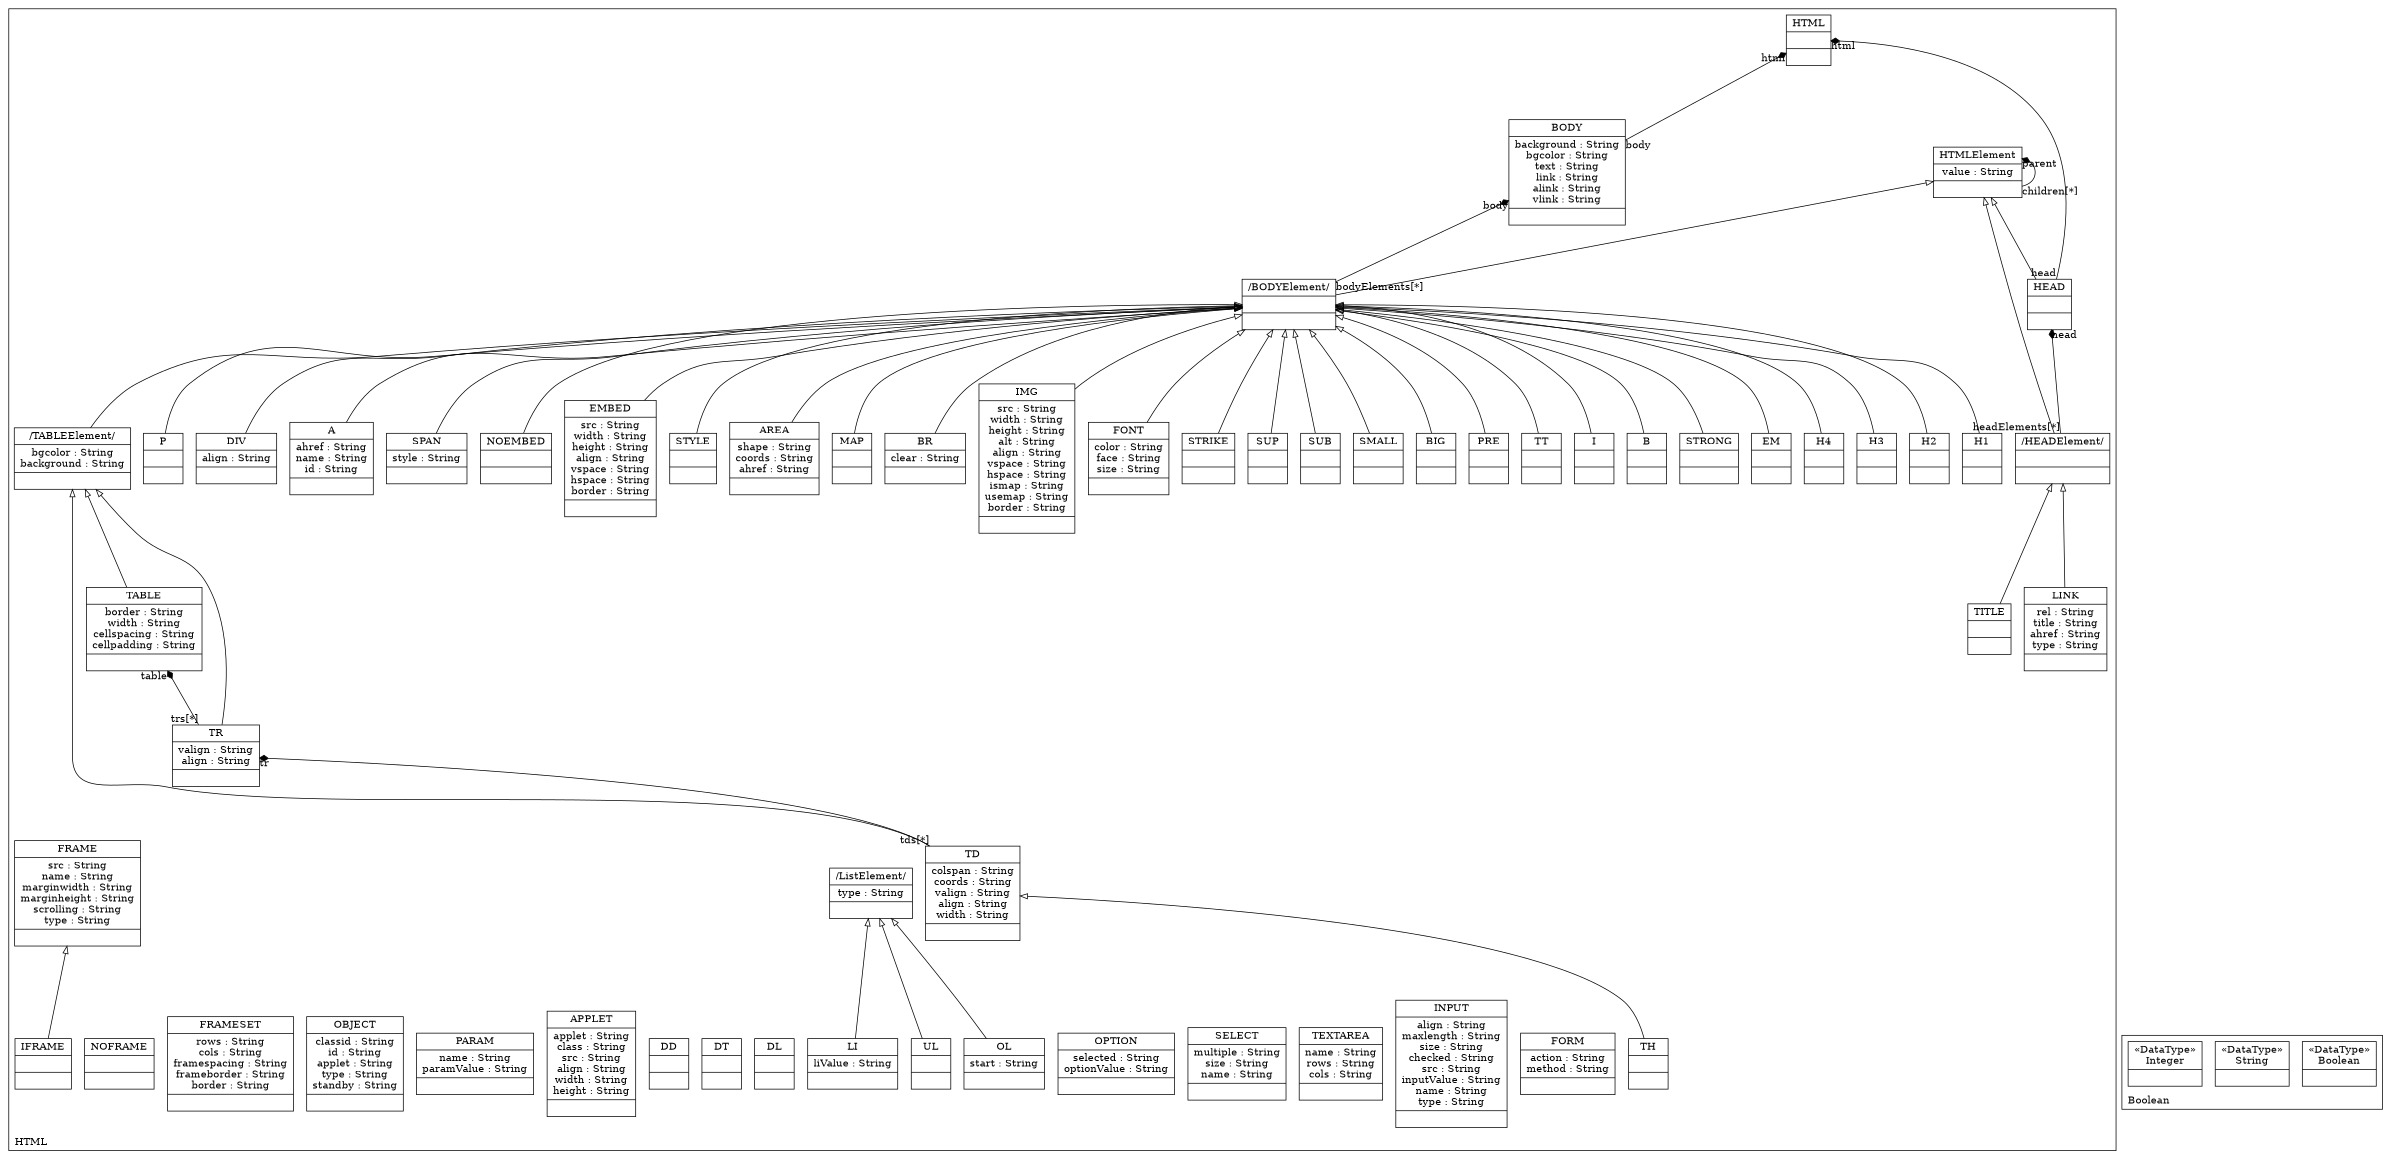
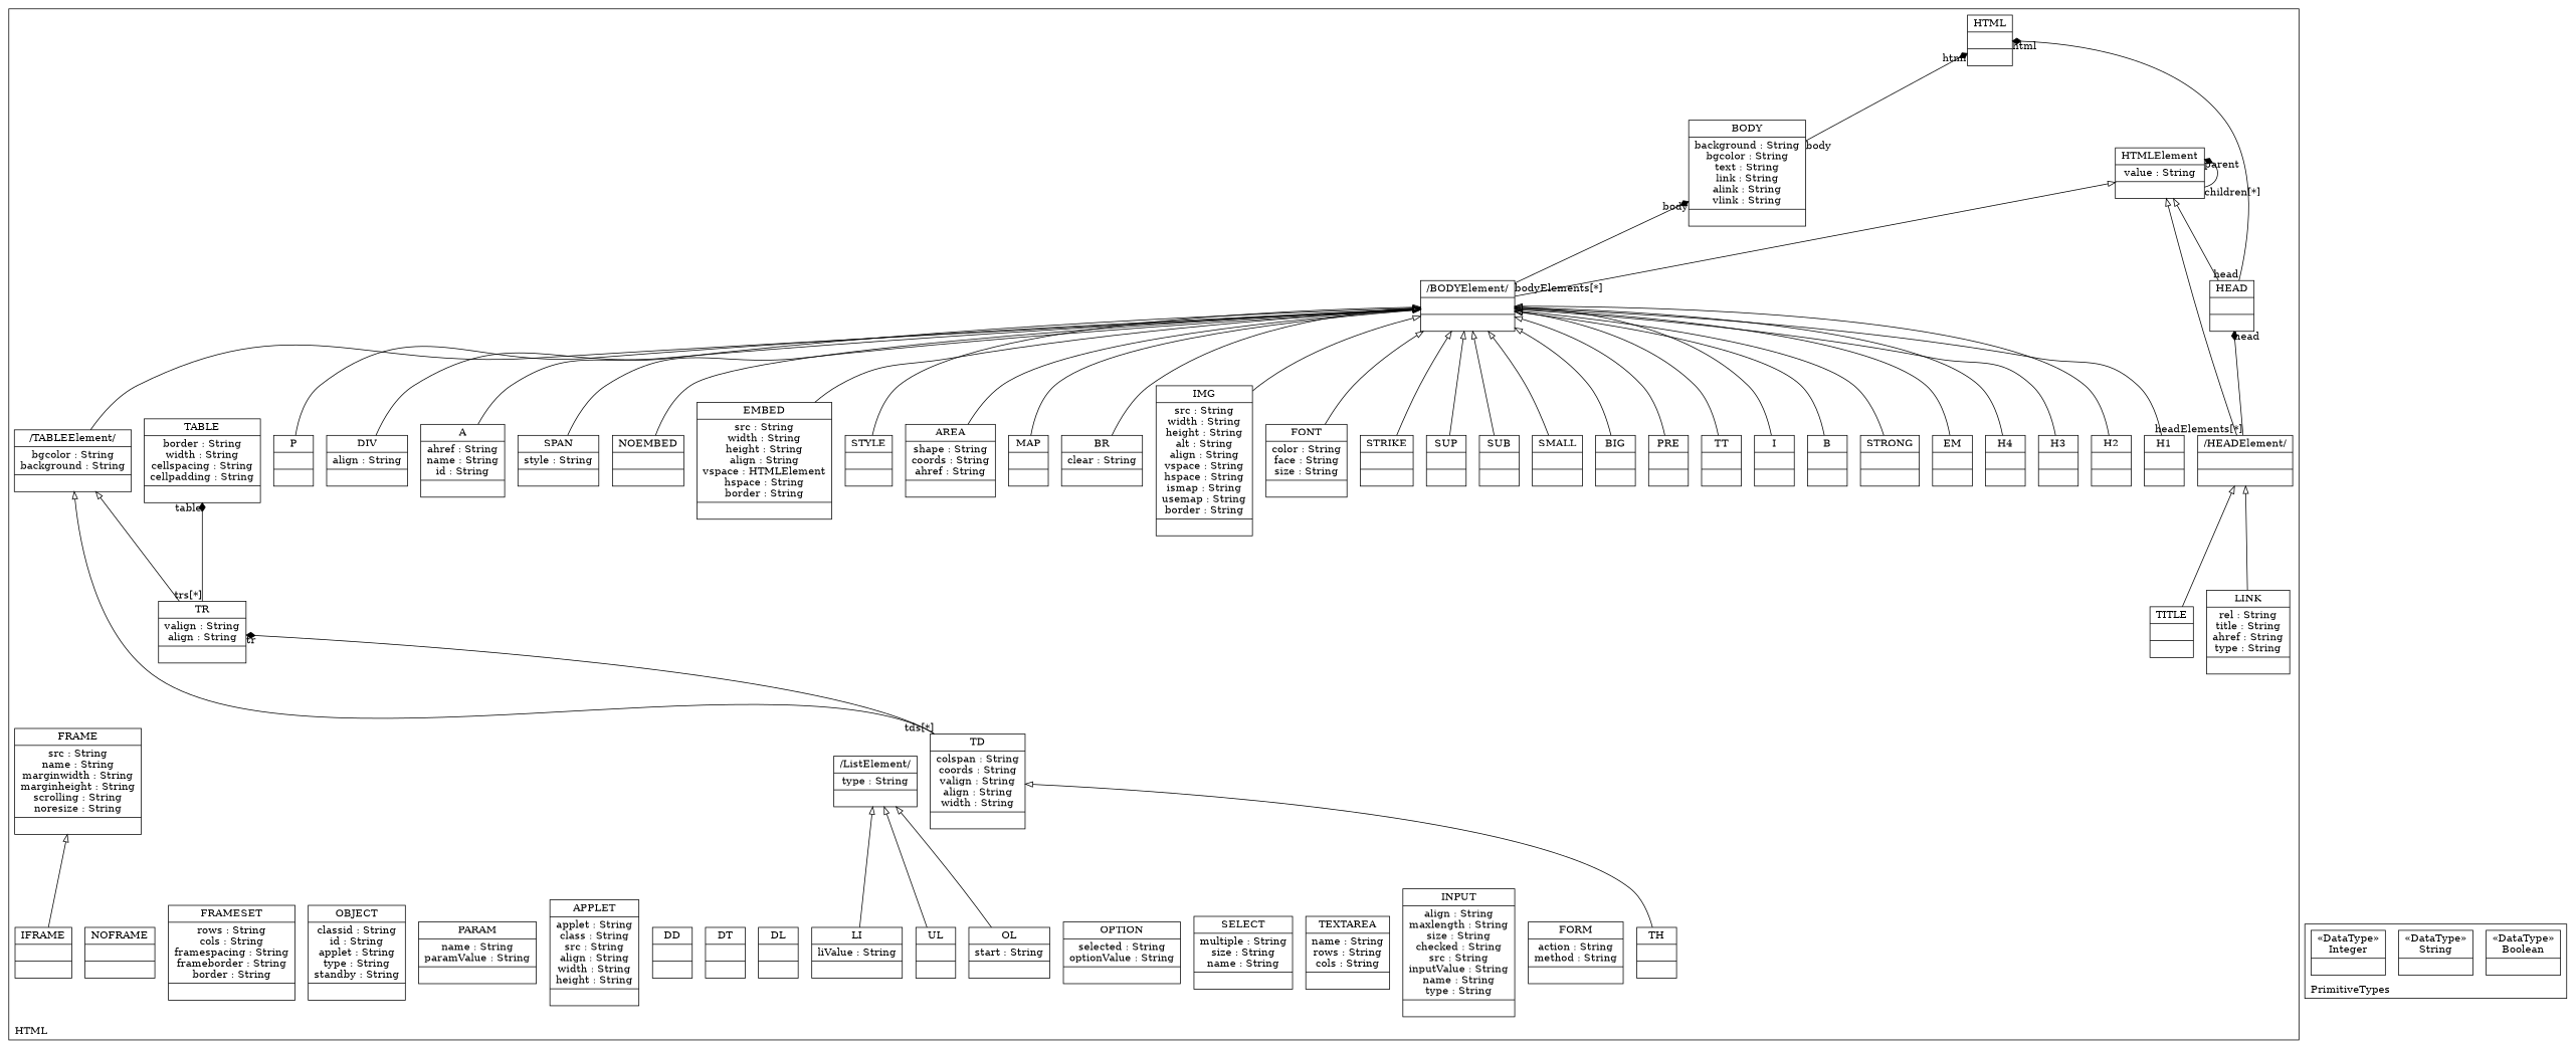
  digraph {
    compound=true
    labeljust=l
    labelloc=t
    nodeSep=0.75
    rankdir=BT
    node [shape=record]
    edge [arrowhead=onormal constraint=true group=BODYElement minlen=2]
    n1 [label="{HTML| | }"]
    n2 [label="{HTMLElement|value : String| }"]
    n3 [label="{HEAD| | }"]
    n4 [label="{/HEADElement/| | }"]
    n5 [label="{LINK|rel : String\ntitle : String\nahref : String\ntype : String| }"]
    n6 [label="{TITLE| | }"]
    n7 [label="{BODY|background : String\nbgcolor : String\ntext : String\nlink : String\nalink : String\nvlink : String| }"]
    n8 [label="{/BODYElement/| | }"]
    n9 [label="{H1| | }"]
    n10 [label="{H2| | }"]
    n11 [label="{H3| | }"]
    n12 [label="{H4| | }"]
    n13 [label="{EM| | }"]
    n14 [label="{STRONG| | }"]
    n15 [label="{B| | }"]
    n16 [label="{I| | }"]
    n17 [label="{TT| | }"]
    n18 [label="{PRE| | }"]
    n19 [label="{BIG| | }"]
    n20 [label="{SMALL| | }"]
    n21 [label="{SUB| | }"]
    n22 [label="{SUP| | }"]
    n23 [label="{STRIKE| | }"]
    n24 [label="{FONT|color : String\nface : String\nsize : String| }"]
    n25 [label="{IMG|src : String\nwidth : String\nheight : String\nalt : String\nalign : String\nvspace : String\nhspace : String\nismap : String\nusemap : String\nborder : String| }"]
    n26 [label="{BR|clear : String| }"]
    n27 [label="{MAP| | }"]
    n28 [label="{AREA|shape : String\ncoords : String\nahref : String| }"]
    n29 [label="{STYLE| | }"]
-   n30 [label="{EMBED|src : String\nwidth : String\nheight : String\nalign : String\nvspace : String\nhspace : String\nborder : String| }"]
+   n30 [label="{EMBED|src : String\nwidth : String\nheight : String\nalign : String\nvspace : HTMLElement\nhspace : String\nborder : String| }"]
    n31 [label="{NOEMBED| | }"]
    n32 [label="{SPAN|style : String| }"]
    n33 [label="{A|ahref : String\nname : String\nid : String| }"]
    n34 [label="{DIV|align : String| }"]
    n35 [label="{P| | }"]
    n36 [label="{/TABLEElement/|bgcolor : String\nbackground : String| }"]
    n37 [label="{TABLE|border : String\nwidth : String\ncellspacing : String\ncellpadding : String| }"]
    n38 [label="{TR|valign : String\nalign : String| }"]
    n39 [label="{TD|colspan : String\ncoords : String\nvalign : String\nalign : String\nwidth : String| }"]
    n40 [label="{TH| | }"]
    n41 [label="{FORM|action : String\nmethod : String| }"]
    n42 [label="{INPUT|align : String\nmaxlength : String\nsize : String\nchecked : String\nsrc : String\ninputValue : String\nname : String\ntype : String| }"]
    n43 [label="{TEXTAREA|name : String\nrows : String\ncols : String| }"]
    n44 [label="{SELECT|multiple : String\nsize : String\nname : String| }"]
    n45 [label="{OPTION|selected : String\noptionValue : String| }"]
    n46 [label="{/ListElement/|type : String| }"]
    n47 [label="{OL|start : String| }"]
    n48 [label="{UL| | }"]
    n49 [label="{LI|liValue : String| }"]
    n50 [label="{DL| | }"]
    n51 [label="{DT| | }"]
    n52 [label="{DD| | }"]
    n53 [label="{APPLET|applet : String\nclass : String\nsrc : String\nalign : String\nwidth : String\nheight : String| }"]
    n54 [label="{PARAM|name : String\nparamValue : String| }"]
    n55 [label="{OBJECT|classid : String\nid : String\napplet : String\ntype : String\nstandby : String| }"]
    n56 [label="{FRAMESET|rows : String\ncols : String\nframespacing : String\nframeborder : String\nborder : String| }"]
-   n57 [label="{FRAME|src : String\nname : String\nmarginwidth : String\nmarginheight : String\nscrolling : String\ntype : String| }"]
+   n57 [label="{FRAME|src : String\nname : String\nmarginwidth : String\nmarginheight : String\nscrolling : String\nnoresize : String| }"]
    n58 [label="{NOFRAME| | }"]
    n59 [label="{IFRAME| | }"]
    n60 [label="{&#171;DataType&#187;\nBoolean|}"]
    n61 [label="{&#171;DataType&#187;\nString|}"]
    n62 [label="{&#171;DataType&#187;\nInteger|}"]
    subgraph cluster_1 {
      color=black
      label=HTML
      n1
      n2
      n3
      n4
      n5
      n6
      n7
      n8
      n9
      n10
      n11
      n12
      n13
      n14
      n15
      n16
      n17
      n18
      n19
      n20
      n21
      n22
      n23
      n24
      n25
      n26
      n27
      n28
      n29
      n30
      n31
      n32
      n33
      n34
      n35
      n36
      n37
      n38
      n39
      n40
      n41
      n42
      n43
      n44
      n45
      n46
      n47
      n48
      n49
      n50
      n51
      n52
      n53
      n54
      n55
      n56
      n57
      n58
      n59
    }
    subgraph cluster_2 {
      color=black
-     label=Boolean
+     label=PrimitiveTypes
      n60
      n61
      n62
    }
    n2 -> n2 [arrowhead=diamond arrowtail=none group=HTMLElement headlabel=parent taillabel="children[*]"]
    n3 -> n1 [arrowhead=diamond arrowtail=none group=HTML headlabel=html taillabel=head]
    n3 -> n2 [group=HTMLElement]
    n4 -> n2 [group=HTMLElement]
    n4 -> n3 [arrowhead=diamond arrowtail=none group=HEAD headlabel=head taillabel="headElements[*]"]
    n5 -> n4 [group=HEADElement]
    n6 -> n4 [group=HEADElement]
    n7 -> n1 [arrowhead=diamond arrowtail=none group=HTML headlabel=html taillabel=body]
    n8 -> n2 [group=HTMLElement]
    n8 -> n7 [arrowhead=diamond arrowtail=none group=BODY headlabel=body taillabel="bodyElements[*]"]
    n9 -> n8
    n10 -> n8
    n11 -> n8
    n12 -> n8
    n13 -> n8
    n14 -> n8
    n15 -> n8
    n16 -> n8
    n17 -> n8
    n18 -> n8
    n19 -> n8
    n20 -> n8
    n21 -> n8
    n22 -> n8
    n23 -> n8
    n24 -> n8
    n25 -> n8
    n26 -> n8
    n27 -> n8
    n28 -> n8
    n29 -> n8
    n30 -> n8
    n31 -> n8
    n32 -> n8
    n33 -> n8
    n34 -> n8
    n35 -> n8
    n36 -> n8
-   n37 -> n36 [group=TABLEElement]
    n38 -> n36 [group=TABLEElement]
    n38 -> n37 [arrowhead=diamond arrowtail=none group=TABLE headlabel=table taillabel="trs[*]"]
    n39 -> n36 [group=TABLEElement]
    n39 -> n38 [arrowhead=diamond arrowtail=none group=TR headlabel=tr taillabel="tds[*]"]
    n40 -> n39 [group=TD]
    n47 -> n46 [group=ListElement]
    n48 -> n46 [group=ListElement]
    n49 -> n46 [group=ListElement]
    n59 -> n57 [group=FRAME]
  }
